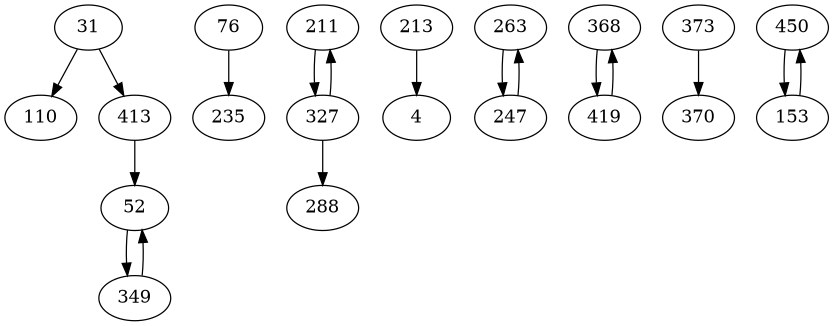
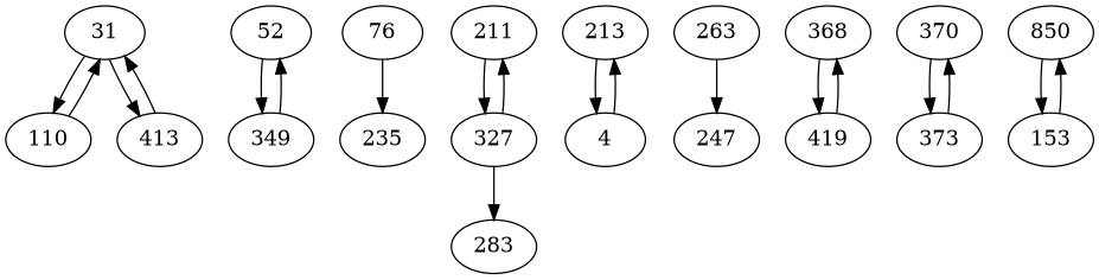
  digraph {
    31
    110
    413
    52
    349
    76
    235
    211
    327
-   288
+   288 [label=283]
    213
    4
    263
    247
    368
    419
    370
    373
-   450
+   450 [label=850]
    153
    31 -> 110
    31 -> 413
-   413 -> 52
+   110 -> 31
+   413 -> 31
    52 -> 349
    349 -> 52
    76 -> 235
    211 -> 327
    327 -> 211
    327 -> 288
    213 -> 4
+   4 -> 213
    263 -> 247
-   247 -> 263
    368 -> 419
    419 -> 368
+   370 -> 373
    373 -> 370
    450 -> 153
    153 -> 450
  }
